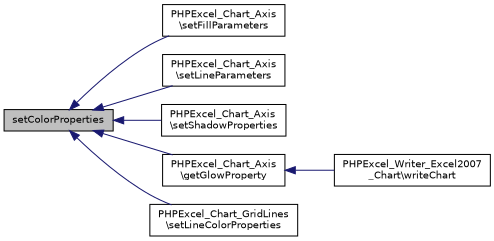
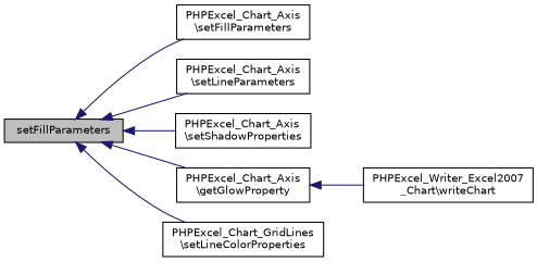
  digraph {
    rankdir=LR
    node [color=black fillcolor=white fontname=Helvetica fontsize=10 shape=record style=filled]
    edge [color=midnightblue dir=back fontname=Helvetica fontsize=10 labelfontname=Helvetica labelfontsize=10 style=solid]
-   n1 [fillcolor=grey75 fontcolor=black height=0.2 label=setColorProperties width=0.4]
+   n1 [fillcolor=grey75 fontcolor=black height=0.2 label=setFillParameters width=0.4]
    n2 [height=0.2 label="PHPExcel_Chart_Axis\l\\setFillParameters" width=0.4]
    n3 [height=0.2 label="PHPExcel_Chart_Axis\l\\setLineParameters" width=0.4]
    n4 [height=0.2 label="PHPExcel_Chart_Axis\l\\setShadowProperties" width=0.4]
    n5 [height=0.2 label="PHPExcel_Chart_Axis\l\\getGlowProperty" width=0.4]
    n6 [height=0.2 label="PHPExcel_Chart_GridLines\l\\setLineColorProperties" width=0.4]
    n7 [height=0.2 label="PHPExcel_Writer_Excel2007\l_Chart\\writeChart" width=0.4]
    n1 -> n2
    n1 -> n3
    n1 -> n4
    n1 -> n5
    n1 -> n6
    n5 -> n7
  }
